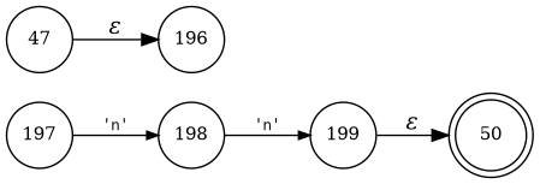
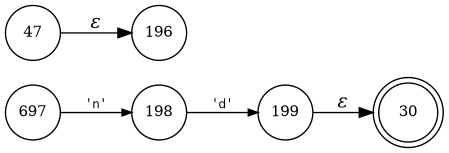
  digraph {
    rankdir=LR
    node [fixedsize=true fontsize=11 shape=circle peripheries=1]
    edge [fontname="Times-Italic"]
-   n1 [label=50 shape=doublecircle width=.6 peripheries=""]
+   n1 [label=30 shape=doublecircle width=.6 peripheries=""]
    n2 [label=47 width=.55]
    n3 [label=196 width=.55]
-   n4 [label=197 width=.55]
+   n4 [label=697 width=.55]
    n5 [label=198 width=.55]
    n6 [label=199 width=.55]
    n2 -> n3 [label="&epsilon;"]
    n4 -> n5 [arrowhead=normal arrowsize=.7 fontname=Courier fontsize=11 label="'n'"]
-   n5 -> n6 [arrowhead=normal arrowsize=.7 fontname=Courier fontsize=11 label="'n'"]
+   n5 -> n6 [arrowhead=normal arrowsize=.7 fontname=Courier fontsize=11 label="'d'"]
    n6 -> n1 [label="&epsilon;"]
  }
